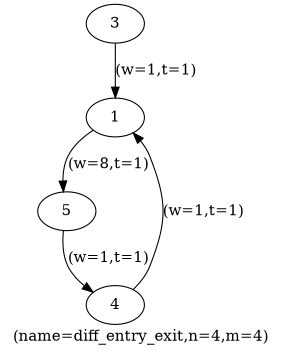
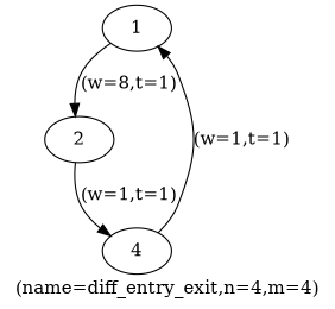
  digraph {
    label="(name=diff_entry_exit,n=4,m=4)"
    n1 [label=1]
-   n2 [label=5]
+   n2 [label=2]
    n3 [label=4]
-   n4 [label=3]
    n1 -> n2 [label="(w=8,t=1)"]
    n2 -> n3 [label="(w=1,t=1)"]
    n3 -> n1 [label="(w=1,t=1)"]
-   n4 -> n1 [label="(w=1,t=1)"]
  }
